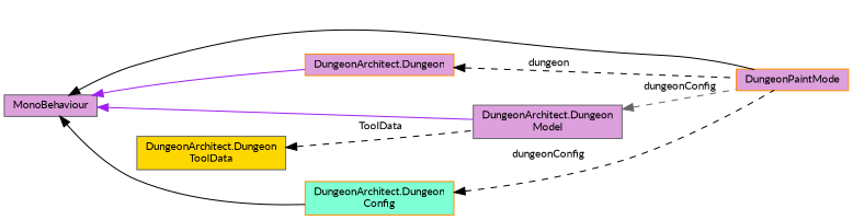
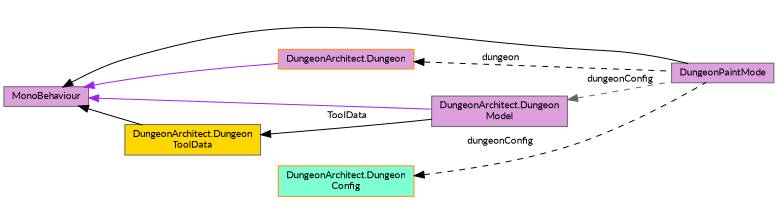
  digraph {
    fontname=Lato
    rankdir=LR
    node [color=gray40 fillcolor=plum fontname=Lato fontsize=10 shape=record style=filled]
    edge [color=black dir=back fontname=Lato fontsize=10 labelfontname=Helvetica labelfontsize=10 style=solid]
-   n1 [color=darkorange height=0.2 label=DungeonPaintMode width=0.4]
+   n1 [height=0.2 label=DungeonPaintMode width=0.4]
    n2 [height=0.2 label=MonoBehaviour width=0.4]
    n3 [height=0.2 label="DungeonArchitect.Dungeon\lModel" width=0.4]
    n4 [color=darkorange height=0.2 label="DungeonArchitect.Dungeon" width=0.4]
    n5 [color=darkorange fillcolor=aquamarine height=0.2 label="DungeonArchitect.Dungeon\lConfig" width=0.4]
    n6 [fillcolor=gold height=0.2 label="DungeonArchitect.Dungeon\lToolData" width=0.4]
    n2 -> n1
    n2 -> n3 [color=purple]
    n2 -> n4 [color=purple]
-   n2 -> n5
+   n2 -> n6
    n3 -> n1 [color=gray40 label=" dungeonConfig" style=dashed]
    n4 -> n1 [label=" dungeon" style=dashed]
    n5 -> n1 [label=" dungeonConfig" style=dashed]
-   n6 -> n3 [label=" ToolData" style=dashed]
+   n6 -> n3 [label=" ToolData"]
  }
